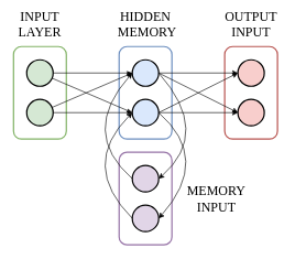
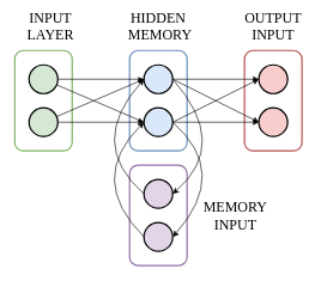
  <mxCell id="0" />
  <mxCell id="1" parent="0" />
  <mxCell id="2" value="" style="rounded=1;whiteSpace=wrap;html=1;fillColor=none;strokeColor=#b85450;strokeWidth=2;" parent="1" vertex="1"><mxGeometry x="340" y="70" width="80" height="140" as="geometry" /></mxCell>
  <mxCell id="3" value="" style="rounded=1;whiteSpace=wrap;html=1;fillColor=none;strokeColor=#6c8ebf;strokeWidth=2;" parent="1" vertex="1"><mxGeometry x="180" y="70" width="80" height="140" as="geometry" /></mxCell>
  <mxCell id="4" value="" style="rounded=1;whiteSpace=wrap;html=1;fillColor=none;strokeColor=#82b366;strokeWidth=2;" parent="1" vertex="1"><mxGeometry x="20" y="70" width="80" height="140" as="geometry" /></mxCell>
  <mxCell id="5" style="rounded=0;orthogonalLoop=1;jettySize=auto;html=1;entryX=0;entryY=0.5;entryDx=0;entryDy=0;endArrow=classicThin;endFill=1;" parent="1" source="7" target="8" edge="1"><mxGeometry relative="1" as="geometry"><mxPoint x="120" y="170" as="targetPoint" /></mxGeometry></mxCell>
  <mxCell id="6" style="rounded=0;orthogonalLoop=1;jettySize=auto;html=1;entryX=0;entryY=0.5;entryDx=0;entryDy=0;endArrow=classicThin;endFill=1;" parent="1" source="7" target="15" edge="1"><mxGeometry relative="1" as="geometry" /></mxCell>
  <mxCell id="7" value="" style="ellipse;whiteSpace=wrap;html=1;aspect=fixed;fillColor=#d5e8d4;strokeColor=#000000;strokeWidth=2;" parent="1" vertex="1"><mxGeometry x="40" y="90" width="40" height="40" as="geometry" /></mxCell>
  <mxCell id="8" value="" style="ellipse;whiteSpace=wrap;html=1;aspect=fixed;fillColor=#dae8fc;strokeColor=#000000;strokeWidth=2;" parent="1" vertex="1"><mxGeometry x="200" y="150" width="40" height="40" as="geometry" /></mxCell>
  <mxCell id="9" style="rounded=0;orthogonalLoop=1;jettySize=auto;html=1;entryX=0;entryY=0.5;entryDx=0;entryDy=0;exitX=1;exitY=0.5;exitDx=0;exitDy=0;" parent="1" source="8" target="10" edge="1"><mxGeometry relative="1" as="geometry"><mxPoint x="520" y="170" as="targetPoint" /><mxPoint x="400" y="170" as="sourcePoint" /></mxGeometry></mxCell>
  <mxCell id="10" value="" style="ellipse;whiteSpace=wrap;html=1;aspect=fixed;fillColor=#f8cecc;strokeColor=#000000;strokeWidth=2;" parent="1" vertex="1"><mxGeometry x="360" y="90" width="40" height="40" as="geometry" /></mxCell>
  <mxCell id="11" style="rounded=0;orthogonalLoop=1;jettySize=auto;html=1;entryX=0;entryY=0.5;entryDx=0;entryDy=0;endArrow=classicThin;endFill=1;" parent="1" source="13" target="15" edge="1"><mxGeometry relative="1" as="geometry" /></mxCell>
  <mxCell id="12" style="rounded=0;orthogonalLoop=1;jettySize=auto;html=1;entryX=0;entryY=0.5;entryDx=0;entryDy=0;endArrow=classicThin;endFill=1;" parent="1" source="13" target="8" edge="1"><mxGeometry relative="1" as="geometry" /></mxCell>
  <mxCell id="13" value="" style="ellipse;whiteSpace=wrap;html=1;aspect=fixed;fillColor=#d5e8d4;strokeColor=#000000;strokeWidth=2;" parent="1" vertex="1"><mxGeometry x="40" y="150" width="40" height="40" as="geometry" /></mxCell>
  <mxCell id="14" value="" style="ellipse;whiteSpace=wrap;html=1;aspect=fixed;fillColor=#f8cecc;strokeColor=#000000;strokeWidth=2;" parent="1" vertex="1"><mxGeometry x="360" y="150" width="40" height="40" as="geometry" /></mxCell>
  <mxCell id="15" value="" style="ellipse;whiteSpace=wrap;html=1;aspect=fixed;fillColor=#dae8fc;strokeColor=#000000;strokeWidth=2;" parent="1" vertex="1"><mxGeometry x="200" y="90" width="40" height="40" as="geometry" /></mxCell>
  <mxCell id="16" style="rounded=0;orthogonalLoop=1;jettySize=auto;html=1;entryX=0;entryY=0.5;entryDx=0;entryDy=0;exitX=1;exitY=0.5;exitDx=0;exitDy=0;" parent="1" source="15" target="10" edge="1"><mxGeometry relative="1" as="geometry"><mxPoint x="398.383" y="117.878" as="sourcePoint" /></mxGeometry></mxCell>
  <mxCell id="17" style="rounded=0;orthogonalLoop=1;jettySize=auto;html=1;entryX=0;entryY=0.5;entryDx=0;entryDy=0;exitX=1;exitY=0.5;exitDx=0;exitDy=0;" parent="1" source="15" target="14" edge="1"><mxGeometry relative="1" as="geometry"><mxPoint x="395.185" y="123.016" as="sourcePoint" /></mxGeometry></mxCell>
- <mxCell id="18" value="INPUT LAYER" style="text;html=1;strokeColor=none;fillColor=none;align=center;verticalAlign=middle;whiteSpace=wrap;rounded=0;fontFamily=Times New Roman;fontSize=20;" parent="1" vertex="1"><mxGeometry x="25" y="20" width="70" height="30" as="geometry" /></mxCell>
+ <mxCell id="18" value="INPUT LAYER" style="text;html=1;strokeColor=none;fillColor=none;align=center;verticalAlign=middle;whiteSpace=wrap;rounded=0;fontFamily=Times New Roman;fontSize=20;" parent="1" vertex="1"><mxGeometry x="35" y="20" width="70" height="30" as="geometry" /></mxCell>
  <mxCell id="19" value="HIDDEN&lt;br&gt;&amp;nbsp;MEMORY" style="text;html=1;strokeColor=none;fillColor=none;align=center;verticalAlign=middle;whiteSpace=wrap;rounded=0;fontFamily=Times New Roman;fontSize=20;" parent="1" vertex="1"><mxGeometry x="131.25" y="20" width="177.5" height="30" as="geometry" /></mxCell>
  <mxCell id="20" value="OUTPUT INPUT" style="text;html=1;strokeColor=none;fillColor=none;align=center;verticalAlign=middle;whiteSpace=wrap;rounded=0;fontFamily=Times New Roman;fontSize=20;" parent="1" vertex="1"><mxGeometry x="335" y="20" width="90" height="30" as="geometry" /></mxCell>
  <mxCell id="21" value="" style="rounded=1;whiteSpace=wrap;html=1;fillColor=none;strokeColor=#9673a6;strokeWidth=2;" parent="1" vertex="1"><mxGeometry x="180" y="230" width="80" height="140" as="geometry" /></mxCell>
  <mxCell id="22" value="" style="ellipse;whiteSpace=wrap;html=1;aspect=fixed;fillColor=#e1d5e7;strokeColor=#000000;strokeWidth=2;" parent="1" vertex="1"><mxGeometry x="200" y="310" width="40" height="40" as="geometry" /></mxCell>
  <mxCell id="23" value="" style="ellipse;whiteSpace=wrap;html=1;aspect=fixed;fillColor=#e1d5e7;strokeColor=#000000;strokeWidth=2;" parent="1" vertex="1"><mxGeometry x="200" y="250" width="40" height="40" as="geometry" /></mxCell>
  <mxCell id="24" style="rounded=0;orthogonalLoop=1;jettySize=auto;html=1;entryX=0;entryY=0.5;entryDx=0;entryDy=0;exitX=1;exitY=0.5;exitDx=0;exitDy=0;" parent="1" source="8" target="14" edge="1"><mxGeometry relative="1" as="geometry"><mxPoint x="250" y="120" as="sourcePoint" /><mxPoint x="530" y="240" as="targetPoint" /></mxGeometry></mxCell>
  <mxCell id="25" value="" style="curved=1;endArrow=classic;html=1;rounded=0;exitX=1;exitY=0.5;exitDx=0;exitDy=0;entryX=1;entryY=0.5;entryDx=0;entryDy=0;" parent="1" source="15" target="23" edge="1"><mxGeometry width="50" height="50" relative="1" as="geometry"><mxPoint x="380" y="340" as="sourcePoint" /><mxPoint x="430" y="290" as="targetPoint" /><Array as="points"><mxPoint x="320" y="200" /></Array></mxGeometry></mxCell>
  <mxCell id="26" value="" style="curved=1;endArrow=classic;html=1;rounded=0;exitX=0;exitY=0.5;exitDx=0;exitDy=0;entryX=0;entryY=0.5;entryDx=0;entryDy=0;" parent="1" source="22" target="8" edge="1"><mxGeometry width="50" height="50" relative="1" as="geometry"><mxPoint x="100" y="240" as="sourcePoint" /><mxPoint x="100" y="460" as="targetPoint" /><Array as="points"><mxPoint x="120" y="250" /></Array></mxGeometry></mxCell>
  <mxCell id="27" value="" style="curved=1;endArrow=classic;html=1;rounded=0;exitX=1;exitY=0.5;exitDx=0;exitDy=0;entryX=1;entryY=0.5;entryDx=0;entryDy=0;" parent="1" source="8" target="22" edge="1"><mxGeometry width="50" height="50" relative="1" as="geometry"><mxPoint x="250" y="180" as="sourcePoint" /><mxPoint x="250" y="280" as="targetPoint" /><Array as="points"><mxPoint x="320" y="240" /></Array></mxGeometry></mxCell>
  <mxCell id="28" value="" style="curved=1;endArrow=classic;html=1;rounded=0;exitX=0;exitY=0.5;exitDx=0;exitDy=0;entryX=0;entryY=0.5;entryDx=0;entryDy=0;" parent="1" source="23" target="15" edge="1"><mxGeometry width="50" height="50" relative="1" as="geometry"><mxPoint x="210" y="340" as="sourcePoint" /><mxPoint x="210" y="120" as="targetPoint" /><Array as="points"><mxPoint x="120" y="200" /></Array></mxGeometry></mxCell>
  <mxCell id="29" value="MEMORY INPUT" style="text;html=1;strokeColor=none;fillColor=none;align=center;verticalAlign=middle;whiteSpace=wrap;rounded=0;fontFamily=Times New Roman;fontSize=20;" parent="1" vertex="1"><mxGeometry x="280" y="285" width="95" height="30" as="geometry" /></mxCell>
